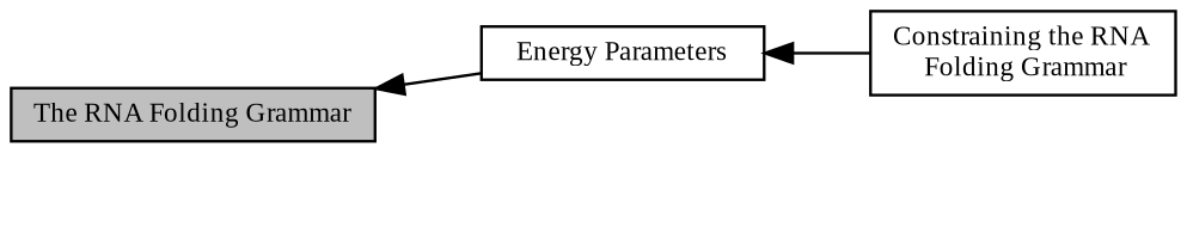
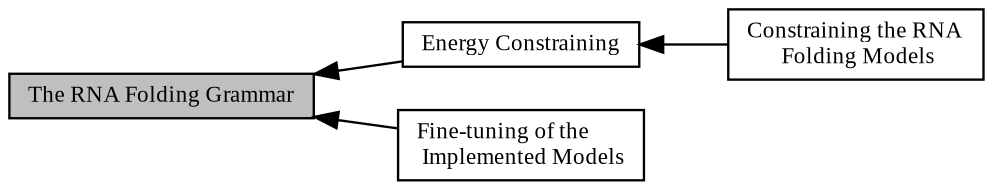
  digraph {
    fontname="Liberation Serif"
    rankdir=LR
    node [color=black fontname="Liberation Serif" fontsize=10 shape=box]
    edge [dir=back fontname="Liberation Serif" fontsize=10 labelfontname=Helvetica labelfontsize=10 shape=plaintext style=solid]
-   n1 [height=0.2 label="Constraining the RNA\l Folding Grammar" width=0.4]
-   n2 [height=0.2 label="Energy Parameters" width=0.4]
+   n1 [height=0.2 label="Constraining the RNA\l Folding Models" width=0.4]
+   n2 [height=0.2 label="Energy Constraining" width=0.4]
    n3 [fillcolor=grey75 fontcolor=black height=0.2 label="The RNA Folding Grammar" style=filled width=0.4]
+   n4 [height=0.2 label="Fine-tuning of the\l Implemented Models" width=0.4]
    n2 -> n1
    n3 -> n2
+   n3 -> n4
  }
